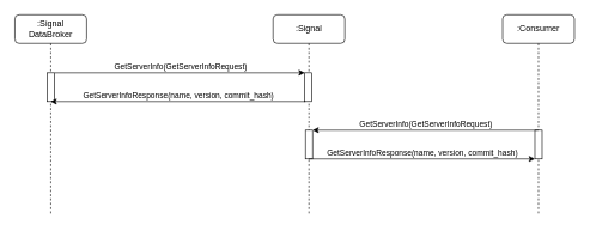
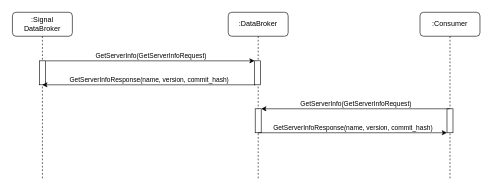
  <mxCell id="0" />
  <mxCell id="1" parent="0" />
- <mxCell id="2" value=":Signal" style="shape=umlLifeline;perimeter=lifelinePerimeter;whiteSpace=wrap;html=1;container=1;collapsible=0;recursiveResize=0;outlineConnect=0;rounded=1;" parent="1" vertex="1"><mxGeometry x="380" y="20" width="100" height="280" as="geometry" /></mxCell>
+ <mxCell id="2" value=":DataBroker" style="shape=umlLifeline;perimeter=lifelinePerimeter;whiteSpace=wrap;html=1;container=1;collapsible=0;recursiveResize=0;outlineConnect=0;rounded=1;" parent="1" vertex="1"><mxGeometry x="380" y="20" width="100" height="280" as="geometry" /></mxCell>
  <mxCell id="3" value="" style="html=1;points=[[0,0,0,0,5],[0,1,0,0,-5],[1,0,0,0,5],[1,1,0,0,-5]];perimeter=orthogonalPerimeter;outlineConnect=0;targetShapes=umlLifeline;portConstraint=eastwest;newEdgeStyle={&quot;curved&quot;:0,&quot;rounded&quot;:0};" parent="2" vertex="1"><mxGeometry x="44" y="81" width="10" height="40" as="geometry" /></mxCell>
  <mxCell id="4" value=":Signal DataBroker" style="shape=umlLifeline;perimeter=lifelinePerimeter;whiteSpace=wrap;html=1;container=1;collapsible=0;recursiveResize=0;outlineConnect=0;rounded=1;" parent="1" vertex="1"><mxGeometry y="20" width="100" height="280" as="geometry" x="20" /></mxCell>
  <mxCell id="5" value="" style="html=1;points=[[0,0,0,0,5],[0,1,0,0,-5],[1,0,0,0,5],[1,1,0,0,-5]];perimeter=orthogonalPerimeter;outlineConnect=0;targetShapes=umlLifeline;portConstraint=eastwest;newEdgeStyle={&quot;curved&quot;:0,&quot;rounded&quot;:0};" parent="4" vertex="1"><mxGeometry x="45" y="81" width="10" height="40" as="geometry" /></mxCell>
  <mxCell id="6" value="" style="endArrow=classic;html=1;rounded=0;" parent="1" edge="1"><mxGeometry relative="1" as="geometry"><mxPoint x="425" y="141" as="sourcePoint" /><mxPoint x="69.7" y="141" as="targetPoint" /></mxGeometry></mxCell>
  <mxCell id="7" value="GetServerInfoResponse(name, version, commit_hash)" style="edgeLabel;resizable=0;html=1;;align=center;verticalAlign=middle;" parent="6" connectable="0" vertex="1"><mxGeometry relative="1" as="geometry"><mxPoint y="-9" as="offset" /></mxGeometry></mxCell>
  <mxCell id="8" value="" style="endArrow=classic;html=1;rounded=0;" parent="1" target="3" edge="1"><mxGeometry relative="1" as="geometry"><mxPoint x="75" y="101" as="sourcePoint" /><mxPoint x="420" y="101" as="targetPoint" /></mxGeometry></mxCell>
  <mxCell id="9" value="GetServerInfo(GetServerInfoRequest)" style="edgeLabel;resizable=0;html=1;;align=center;verticalAlign=middle;" parent="8" connectable="0" vertex="1"><mxGeometry relative="1" as="geometry"><mxPoint y="-9" as="offset" /></mxGeometry></mxCell>
  <mxCell id="10" value=":Consumer" style="shape=umlLifeline;perimeter=lifelinePerimeter;whiteSpace=wrap;html=1;container=1;collapsible=0;recursiveResize=0;outlineConnect=0;rounded=1;" vertex="1" parent="1"><mxGeometry x="700" y="20" width="100" height="280" as="geometry" /></mxCell>
  <mxCell id="11" value="" style="html=1;points=[[0,0,0,0,5],[0,1,0,0,-5],[1,0,0,0,5],[1,1,0,0,-5]];perimeter=orthogonalPerimeter;outlineConnect=0;targetShapes=umlLifeline;portConstraint=eastwest;newEdgeStyle={&quot;curved&quot;:0,&quot;rounded&quot;:0};" vertex="1" parent="10"><mxGeometry x="45" y="161" width="10" height="40" as="geometry" /></mxCell>
  <mxCell id="12" value="" style="endArrow=classic;html=1;rounded=0;" edge="1" parent="1" target="14"><mxGeometry relative="1" as="geometry"><mxPoint x="749.5" y="181" as="sourcePoint" /><mxPoint x="429.5" y="181" as="targetPoint" /></mxGeometry></mxCell>
  <mxCell id="13" value="GetServerInfo(GetServerInfoRequest)" style="edgeLabel;resizable=0;html=1;;align=center;verticalAlign=middle;" connectable="0" vertex="1" parent="12"><mxGeometry relative="1" as="geometry"><mxPoint y="-9" as="offset" /></mxGeometry></mxCell>
  <mxCell id="14" value="" style="html=1;points=[[0,0,0,0,5],[0,1,0,0,-5],[1,0,0,0,5],[1,1,0,0,-5]];perimeter=orthogonalPerimeter;outlineConnect=0;targetShapes=umlLifeline;portConstraint=eastwest;newEdgeStyle={&quot;curved&quot;:0,&quot;rounded&quot;:0};" vertex="1" parent="1"><mxGeometry x="425" y="181" width="10" height="40" as="geometry" /></mxCell>
  <mxCell id="15" value="" style="endArrow=classic;html=1;rounded=0;" edge="1" parent="1" target="11"><mxGeometry relative="1" as="geometry"><mxPoint x="429.5" y="221" as="sourcePoint" /><mxPoint x="740" y="221" as="targetPoint" /></mxGeometry></mxCell>
  <mxCell id="16" value="GetServerInfoResponse(name, version, commit_hash)" style="edgeLabel;resizable=0;html=1;;align=center;verticalAlign=middle;" connectable="0" vertex="1" parent="15"><mxGeometry relative="1" as="geometry"><mxPoint y="-9" as="offset" /></mxGeometry></mxCell>
